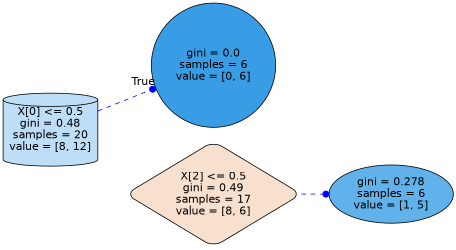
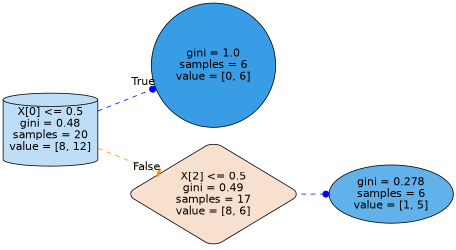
  digraph {
    rankdir=LR
    node [color=black fontname=helvetica style="filled, rounded"]
    edge [arrowhead=dot color=blue fontname=helvetica labeldistance=2.5 style=dashed]
    n1 [fillcolor="#bddef6" label="X[0] <= 0.5\ngini = 0.48\nsamples = 20\nvalue = [8, 12]" shape=cylinder]
-   n2 [fillcolor="#399de5" label="gini = 0.0\nsamples = 6\nvalue = [0, 6]" shape=circle]
+   n2 [fillcolor="#399de5" label="gini = 1.0\nsamples = 6\nvalue = [0, 6]" shape=circle]
    n3 [fillcolor="#f8e0ce" label="X[2] <= 0.5\ngini = 0.49\nsamples = 17\nvalue = [8, 6]" shape=diamond]
    n4 [fillcolor="#61b1ea" label="gini = 0.278\nsamples = 6\nvalue = [1, 5]" shape=ellipse]
    n1 -> n2 [headlabel=True labelangle=45]
+   n1 -> n3 [arrowhead=tee color=darkorange headlabel=False labelangle=-45]
    n3 -> n4 [labeldistance=""]
  }
